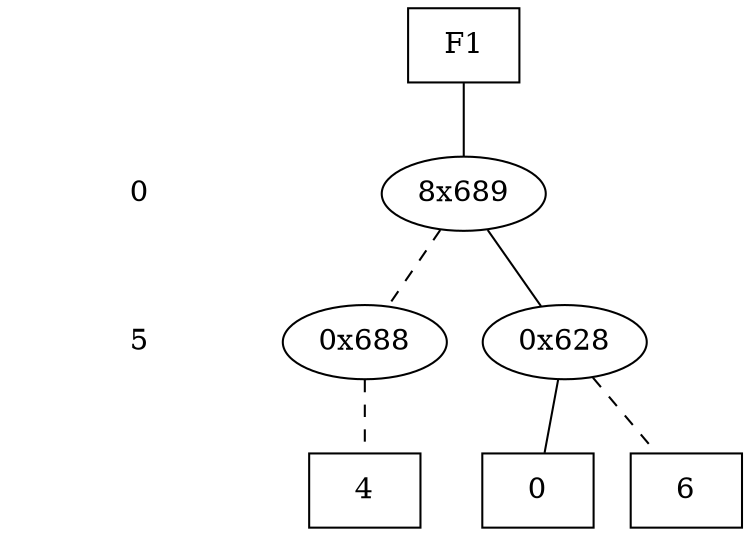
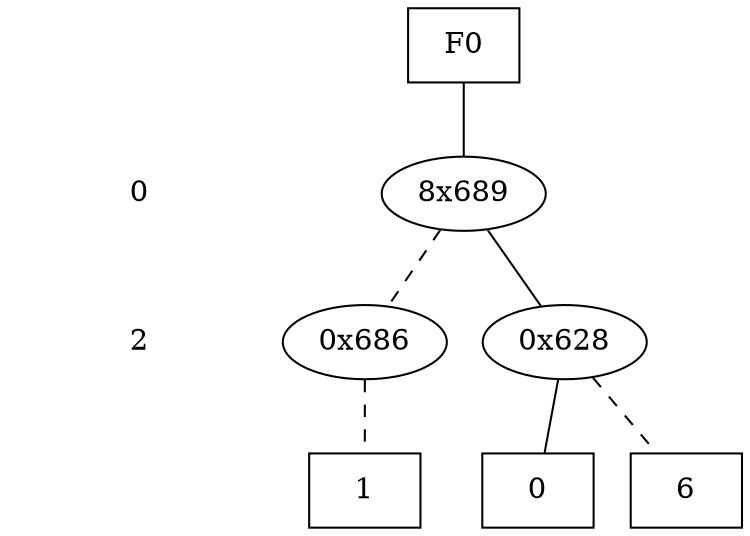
  digraph {
    node [shape=box]
    edge [dir=none style=dashed]
    "CONST NODES" [shape=plaintext style=invis]
    " 0 " [shape=plaintext]
-   " 2 " [shape=plaintext label=5]
-   F0 [label=F1]
+   " 2 " [shape=plaintext]
+   F0
    n5 [label="8x689" shape=""]
-   "0x686" [label="0x688" shape=""]
+   "0x686" [shape=""]
    n7 [label="0x628" shape=""]
    n8 [label=0]
-   n9 [label=4]
+   n9 [label=1]
    n10 [label=6]
    subgraph sub_1 {
      "CONST NODES"
      " 0 "
      " 2 "
    }
    subgraph sub_2 {
      rank=same
      F0
    }
    subgraph sub_3 {
      rank=same
      " 0 "
      n5
    }
    subgraph sub_4 {
      rank=same
      " 2 "
      "0x686"
      n7
    }
    subgraph sub_5 {
      rank=same
      "CONST NODES"
      subgraph sub_6 {
        rank=same
        n8
        n9
        n10
      }
    }
    " 0 " -> " 2 " [style=invis]
    " 2 " -> "CONST NODES" [style=invis]
    F0 -> n5 [style=solid]
    n5 -> "0x686"
    n5 -> n7 [style=""]
    "0x686" -> n9
    n7 -> n8 [style=""]
    n7 -> n10
  }
